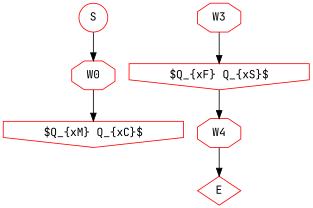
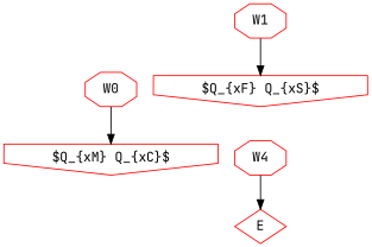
  digraph {
    fontname="JetBrains Mono"
    node [color=red fontname="JetBrains Mono" shape=octagon]
    edge [fontname="JetBrains Mono"]
-   S [shape=circle]
    W0
    n3 [label="$Q_{xM} Q_{xC}$" shape=invhouse]
    E [shape=diamond]
    n5 [label="$Q_{xF} Q_{xS}$" shape=invhouse]
-   W1 [label=W3]
+   W1
    n7 [label=W4]
-   S -> W0
    W0 -> n3
-   n5 -> n7
    W1 -> n5
    n7 -> E
  }
